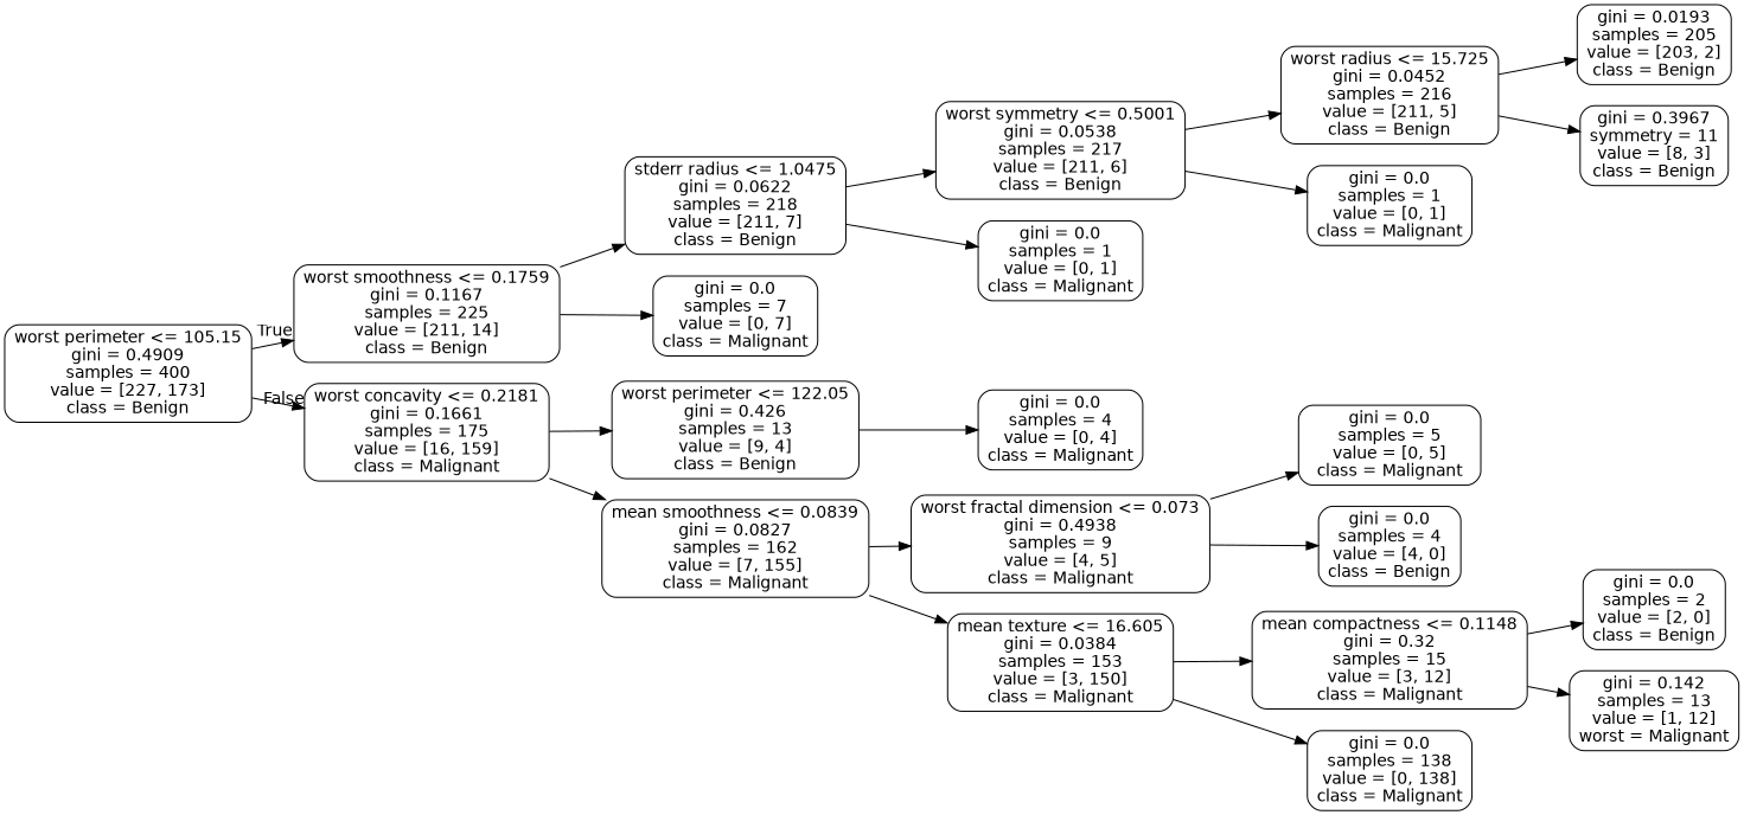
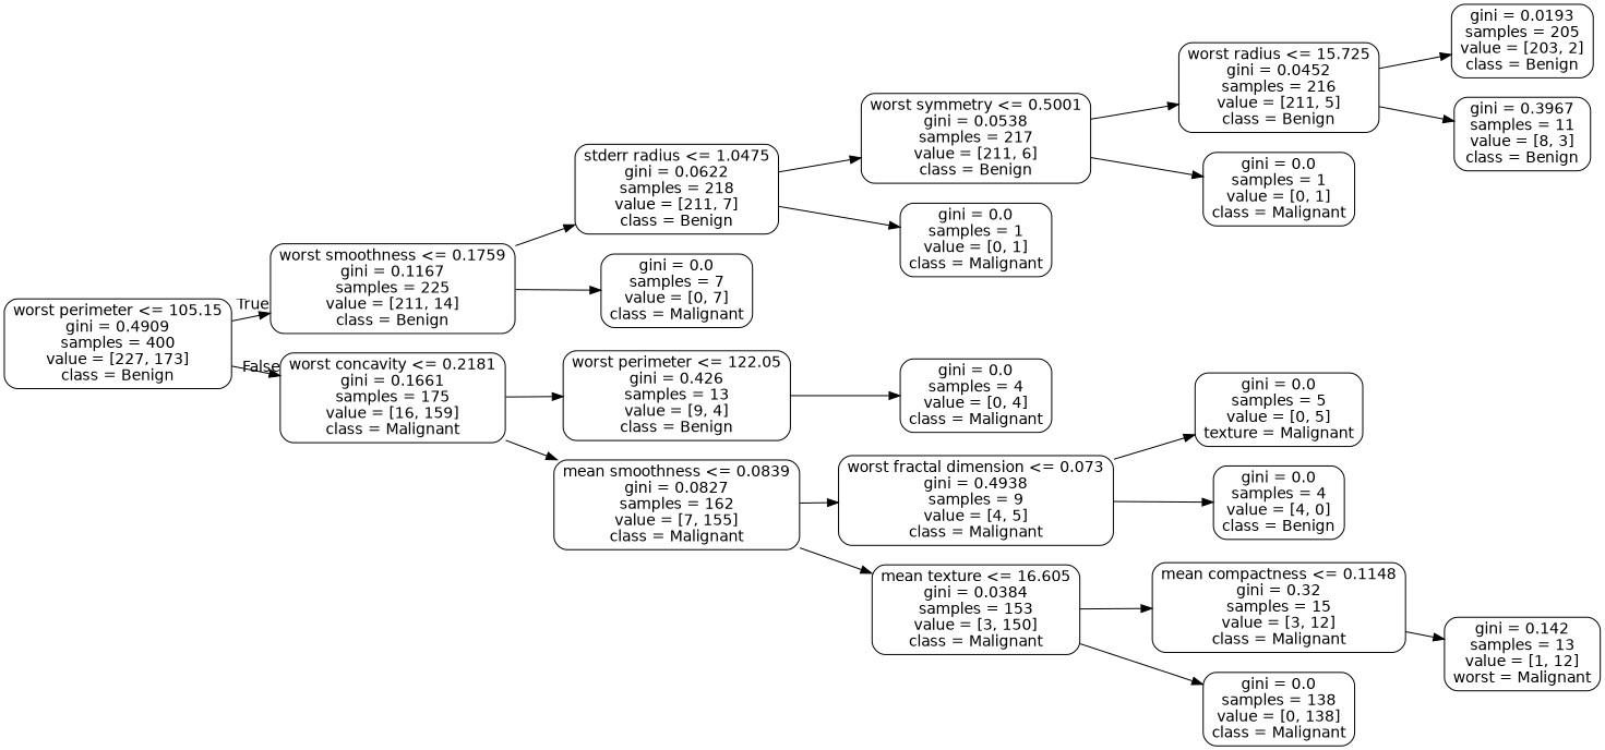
  digraph {
    rankdir=LR
    node [color=black fontname=helvetica shape=box style=rounded]
    edge [fontname=helvetica]
    n1 [label="worst perimeter <= 105.15\ngini = 0.4909\nsamples = 400\nvalue = [227, 173]\nclass = Benign"]
    n2 [label="worst smoothness <= 0.1759\ngini = 0.1167\nsamples = 225\nvalue = [211, 14]\nclass = Benign"]
    n3 [label="worst concavity <= 0.2181\ngini = 0.1661\nsamples = 175\nvalue = [16, 159]\nclass = Malignant"]
    n4 [label="stderr radius <= 1.0475\ngini = 0.0622\nsamples = 218\nvalue = [211, 7]\nclass = Benign"]
    n5 [label="gini = 0.0\nsamples = 7\nvalue = [0, 7]\nclass = Malignant"]
    n6 [label="worst perimeter <= 122.05\ngini = 0.426\nsamples = 13\nvalue = [9, 4]\nclass = Benign"]
    n7 [label="mean smoothness <= 0.0839\ngini = 0.0827\nsamples = 162\nvalue = [7, 155]\nclass = Malignant"]
    n8 [label="worst symmetry <= 0.5001\ngini = 0.0538\nsamples = 217\nvalue = [211, 6]\nclass = Benign"]
    n9 [label="gini = 0.0\nsamples = 1\nvalue = [0, 1]\nclass = Malignant"]
    n10 [label="worst radius <= 15.725\ngini = 0.0452\nsamples = 216\nvalue = [211, 5]\nclass = Benign"]
    n11 [label="gini = 0.0\nsamples = 1\nvalue = [0, 1]\nclass = Malignant"]
    n12 [label="gini = 0.0193\nsamples = 205\nvalue = [203, 2]\nclass = Benign"]
-   n13 [label="gini = 0.3967\nsymmetry = 11\nvalue = [8, 3]\nclass = Benign"]
+   n13 [label="gini = 0.3967\nsamples = 11\nvalue = [8, 3]\nclass = Benign"]
    n14 [label="gini = 0.0\nsamples = 4\nvalue = [0, 4]\nclass = Malignant"]
    n15 [label="worst fractal dimension <= 0.073\ngini = 0.4938\nsamples = 9\nvalue = [4, 5]\nclass = Malignant"]
    n16 [label="mean texture <= 16.605\ngini = 0.0384\nsamples = 153\nvalue = [3, 150]\nclass = Malignant"]
-   n17 [label="gini = 0.0\nsamples = 5\nvalue = [0, 5]\nclass = Malignant"]
+   n17 [label="gini = 0.0\nsamples = 5\nvalue = [0, 5]\ntexture = Malignant"]
    n18 [label="gini = 0.0\nsamples = 4\nvalue = [4, 0]\nclass = Benign"]
    n19 [label="mean compactness <= 0.1148\ngini = 0.32\nsamples = 15\nvalue = [3, 12]\nclass = Malignant"]
    n20 [label="gini = 0.0\nsamples = 138\nvalue = [0, 138]\nclass = Malignant"]
-   n21 [label="gini = 0.0\nsamples = 2\nvalue = [2, 0]\nclass = Benign"]
    n22 [label="gini = 0.142\nsamples = 13\nvalue = [1, 12]\nworst = Malignant"]
    n1 -> n2 [headlabel=True labelangle=45 labeldistance=2.5]
    n1 -> n3 [headlabel=False labelangle=-45 labeldistance=2.5]
    n2 -> n4
    n2 -> n5
    n3 -> n6
    n3 -> n7
    n4 -> n8
    n4 -> n9
    n6 -> n14
    n7 -> n15
    n7 -> n16
    n8 -> n10
    n8 -> n11
    n10 -> n12
    n10 -> n13
    n15 -> n17
    n15 -> n18
    n16 -> n19
    n16 -> n20
-   n19 -> n21
    n19 -> n22
  }
